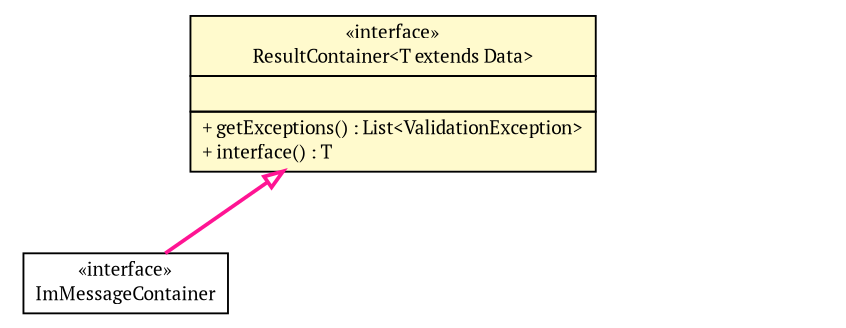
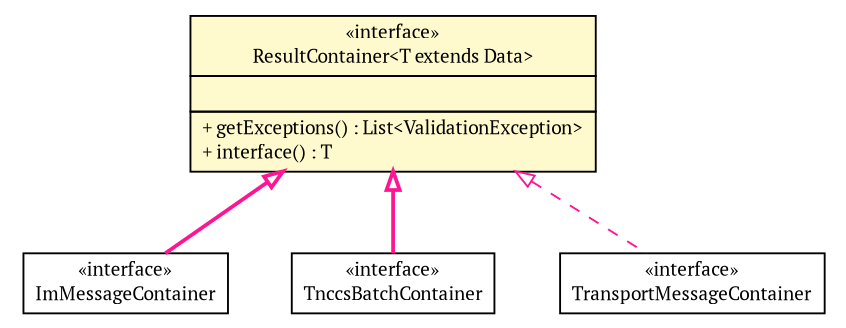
  digraph {
    fontname="PT Serif"
    nodesep=0.25
    ranksep=0.5
    node [fontcolor=black fontname="PT Serif" fontsize=10.0 shape=plaintext]
    edge [arrowtail=empty color=deeppink dir=back fontname="PT Serif" fontsize=10 headport=p labelfontname=Helvetica labelfontsize=10 style=bold tailport=p]
    n1 [label=<<table title="de.hsbremen.tc.tnc.message.m.serialize.ImMessageContainer" border="0" cellborder="1" cellspacing="0" cellpadding="2" port="p" href="./m/serialize/ImMessageContainer.html"> 		<tr><td><table border="0" cellspacing="0" cellpadding="1"> <tr><td align="center" balign="center"> &#171;interface&#187; </td></tr> <tr><td align="center" balign="center"> ImMessageContainer </td></tr> 		</table></td></tr> 		</table>>]
+   n2 [label=<<table title="de.hsbremen.tc.tnc.message.tnccs.serialize.TnccsBatchContainer" border="0" cellborder="1" cellspacing="0" cellpadding="2" port="p" href="./tnccs/serialize/TnccsBatchContainer.html"> 		<tr><td><table border="0" cellspacing="0" cellpadding="1"> <tr><td align="center" balign="center"> &#171;interface&#187; </td></tr> <tr><td align="center" balign="center"> TnccsBatchContainer </td></tr> 		</table></td></tr> 		</table>>]
    n3 [label=<<table title="de.hsbremen.tc.tnc.message.ResultContainer" border="0" cellborder="1" cellspacing="0" cellpadding="2" port="p" bgcolor="lemonChiffon" href="./ResultContainer.html"> 		<tr><td><table border="0" cellspacing="0" cellpadding="1"> <tr><td align="center" balign="center"> &#171;interface&#187; </td></tr> <tr><td align="center" balign="center"> ResultContainer&lt;T extends Data&gt; </td></tr> 		</table></td></tr> 		<tr><td><table border="0" cellspacing="0" cellpadding="1"> <tr><td align="left" balign="left">  </td></tr> 		</table></td></tr> 		<tr><td><table border="0" cellspacing="0" cellpadding="1"> <tr><td align="left" balign="left"> + getExceptions() : List&lt;ValidationException&gt; </td></tr> <tr><td align="left" balign="left"> + interface() : T </td></tr> 		</table></td></tr> 		</table>>]
+   n4 [label=<<table title="de.hsbremen.tc.tnc.message.t.serialize.TransportMessageContainer" border="0" cellborder="1" cellspacing="0" cellpadding="2" port="p" href="./t/serialize/TransportMessageContainer.html"> 		<tr><td><table border="0" cellspacing="0" cellpadding="1"> <tr><td align="center" balign="center"> &#171;interface&#187; </td></tr> <tr><td align="center" balign="center"> TransportMessageContainer </td></tr> 		</table></td></tr> 		</table>>]
    n3 -> n1
+   n3 -> n2
+   n3 -> n4 [style=dashed]
  }
